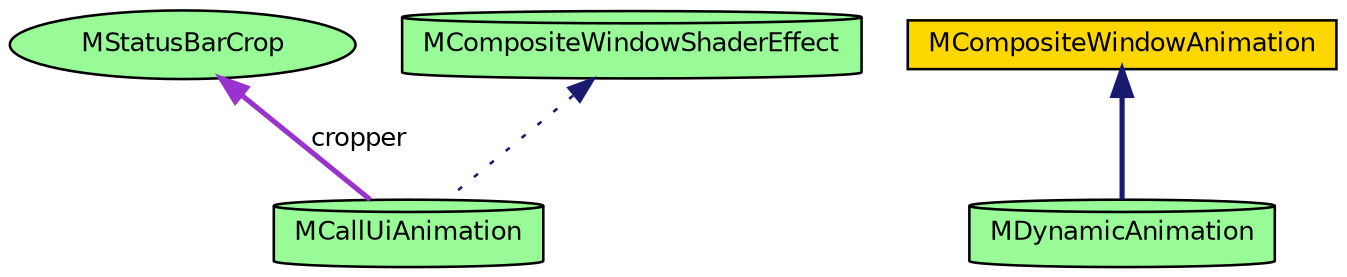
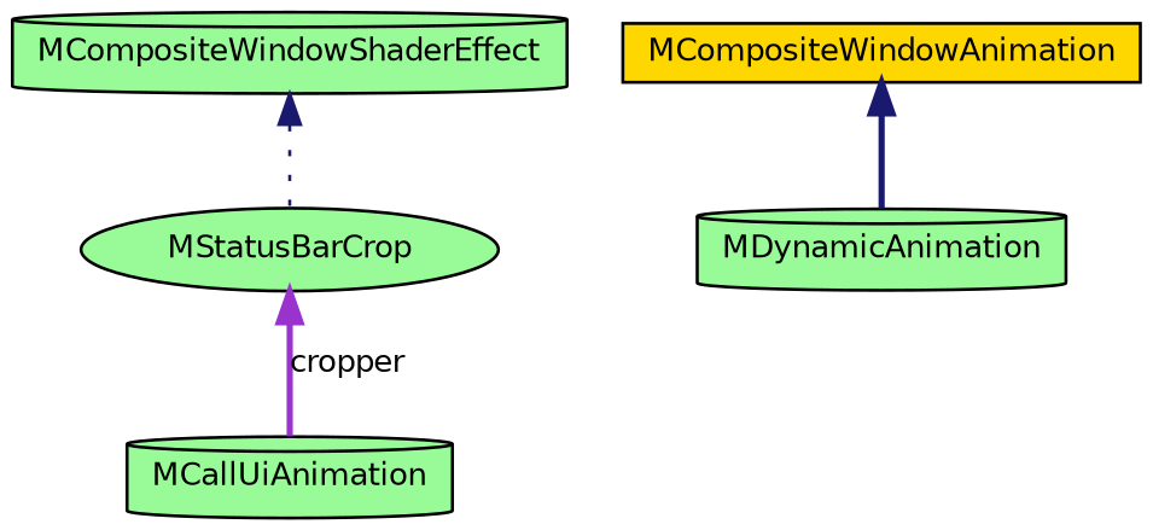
  digraph {
    fontname="DejaVu Sans"
    node [color=black fillcolor=palegreen fontname="DejaVu Sans" fontsize=10 shape=cylinder style=filled]
    edge [color=midnightblue dir=back fontname="DejaVu Sans" fontsize=10 labelfontname="FreeSans.ttf" labelfontsize=10 style=bold]
    n1 [fontcolor=black height=0.2 label=MCallUiAnimation width=0.4]
    n2 [height=0.2 label=MDynamicAnimation width=0.4]
    n3 [fillcolor=gold height=0.2 label=MCompositeWindowAnimation shape=box width=0.4]
    n4 [height=0.2 label=MStatusBarCrop shape=ellipse width=0.4]
    n5 [height=0.2 label=MCompositeWindowShaderEffect width=0.4]
    n3 -> n2
    n4 -> n1 [color=darkorchid3 label=cropper]
-   n5 -> n1 [style=dotted]
+   n5 -> n4 [style=dotted]
  }
